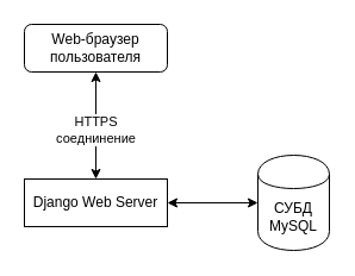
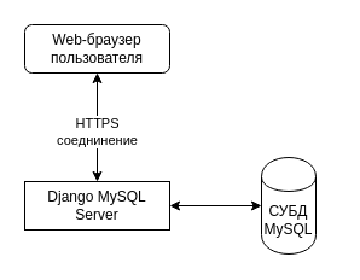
  <mxCell id="0" />
  <mxCell id="1" parent="0" />
  <mxCell id="2" value="Web-браузер&lt;br&gt;пользователя" style="whiteSpace=wrap;html=1;rounded=1;" vertex="1" parent="1"><mxGeometry x="20" y="20" width="120" height="40" as="geometry" /></mxCell>
  <mxCell id="3" value="" style="endArrow=classic;startArrow=classic;html=1;entryX=0.5;entryY=1;entryDx=0;entryDy=0;" edge="1" parent="1" target="2"><mxGeometry width="50" height="50" relative="1" as="geometry"><mxPoint x="80" y="150" as="sourcePoint" /><mxPoint x="96" y="130" as="targetPoint" /></mxGeometry></mxCell>
  <mxCell id="4" value="HTTPS &lt;br&gt;соеднинение" style="edgeLabel;html=1;align=center;verticalAlign=middle;resizable=0;points=[];" vertex="1" connectable="0" parent="3"><mxGeometry x="-0.067" y="1" relative="1" as="geometry"><mxPoint as="offset" /></mxGeometry></mxCell>
- <mxCell id="5" value="Django Web Server" style="rounded=0;whiteSpace=wrap;html=1;" vertex="1" parent="1"><mxGeometry x="20" y="150" width="120" height="40" as="geometry" /></mxCell>
- <mxCell id="6" value="СУБД&lt;br&gt;MySQL" style="shape=cylinder;whiteSpace=wrap;html=1;boundedLbl=1;backgroundOutline=1;" vertex="1" parent="1"><mxGeometry x="216" y="130" width="60" height="80" as="geometry" /></mxCell>
+ <mxCell id="5" value="Django MySQL Server" style="rounded=0;whiteSpace=wrap;html=1;" vertex="1" parent="1"><mxGeometry x="20" y="150" width="120" height="40" as="geometry" /></mxCell>
+ <mxCell id="6" value="СУБД&lt;br&gt;MySQL" style="shape=cylinder;whiteSpace=wrap;html=1;boundedLbl=1;backgroundOutline=1;" vertex="1" parent="1"><mxGeometry x="216" y="130" width="45" height="80" as="geometry" /></mxCell>
  <mxCell id="7" value="" style="endArrow=classic;startArrow=classic;html=1;entryX=0;entryY=0.5;entryDx=0;entryDy=0;exitX=1;exitY=0.5;exitDx=0;exitDy=0;" edge="1" parent="1" source="5" target="6"><mxGeometry width="50" height="50" relative="1" as="geometry"><mxPoint x="176" y="210" as="sourcePoint" /><mxPoint x="226" y="160" as="targetPoint" /></mxGeometry></mxCell>
